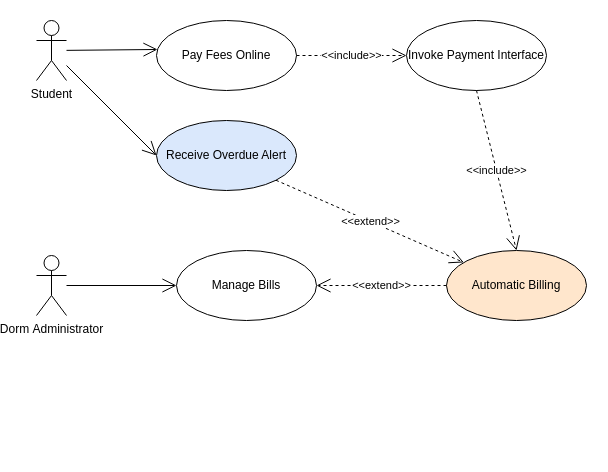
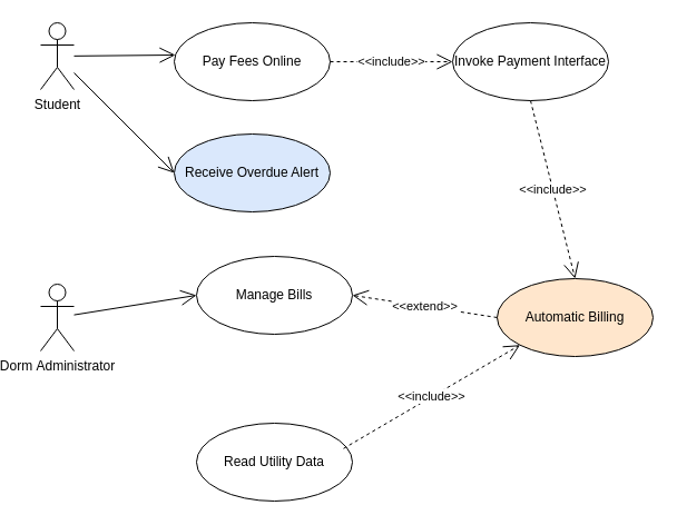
  <mxCell id="0" />
  <mxCell id="1" parent="0" />
  <mxCell id="2" value="Student" style="shape=umlActor;verticalLabelPosition=bottom;verticalAlign=top;html=1;" parent="1" vertex="1"><mxGeometry x="20" y="20" width="30" height="60" as="geometry" /></mxCell>
  <mxCell id="3" value="Dorm&amp;nbsp;&lt;span style=&quot;background-color: transparent; color: light-dark(rgb(0, 0, 0), rgb(255, 255, 255));&quot;&gt;Administrator&lt;/span&gt;" style="shape=umlActor;verticalLabelPosition=bottom;verticalAlign=top;html=1;" parent="1" vertex="1"><mxGeometry x="20" y="255" width="30" height="60" as="geometry" /></mxCell>
  <mxCell id="4" value="" style="endArrow=open;endFill=1;endSize=12;html=1;rounded=0;entryX=0;entryY=0.5;entryDx=0;entryDy=0;" parent="1" source="3" target="10" edge="1"><mxGeometry width="160" relative="1" as="geometry"><mxPoint x="60" y="295" as="sourcePoint" /><mxPoint x="200" y="295" as="targetPoint" /></mxGeometry></mxCell>
  <mxCell id="5" value="" style="endArrow=open;endFill=1;endSize=12;html=1;rounded=0;entryX=0.007;entryY=0.414;entryDx=0;entryDy=0;entryPerimeter=0;" parent="1" source="2" target="6" edge="1"><mxGeometry width="160" relative="1" as="geometry"><mxPoint x="30" y="110" as="sourcePoint" /><mxPoint x="180" y="73" as="targetPoint" /></mxGeometry></mxCell>
  <mxCell id="6" value="Pay Fees Online" style="ellipse;whiteSpace=wrap;html=1;" parent="1" vertex="1"><mxGeometry x="140" y="20" width="140" height="70" as="geometry" /></mxCell>
  <mxCell id="7" value="Invoke Payment Interface" style="ellipse;whiteSpace=wrap;html=1;" parent="1" vertex="1"><mxGeometry x="390" y="20" width="140" height="70" as="geometry" /></mxCell>
  <mxCell id="8" value="" style="endArrow=open;endFill=1;endSize=12;html=1;rounded=0;entryX=0;entryY=0.5;entryDx=0;entryDy=0;" parent="1" source="2" target="9" edge="1"><mxGeometry width="160" relative="1" as="geometry"><mxPoint x="80" y="41" as="sourcePoint" /><mxPoint x="130" y="110" as="targetPoint" /></mxGeometry></mxCell>
  <mxCell id="9" value="Receive Overdue Alert" style="ellipse;whiteSpace=wrap;html=1;fillColor=#dae8fc;" parent="1" vertex="1"><mxGeometry x="140" y="120" width="140" height="70" as="geometry" /></mxCell>
- <mxCell id="10" value="Manage Bills" style="ellipse;whiteSpace=wrap;html=1;" parent="1" vertex="1"><mxGeometry x="160" y="250" width="140" height="70" as="geometry" /></mxCell>
+ <mxCell id="10" value="Manage Bills" style="ellipse;whiteSpace=wrap;html=1;" parent="1" vertex="1"><mxGeometry x="160" y="230" width="140" height="70" as="geometry" /></mxCell>
  <mxCell id="11" value="Automatic Billing" style="ellipse;whiteSpace=wrap;html=1;fillColor=#ffe6cc;" parent="1" vertex="1"><mxGeometry x="430" y="250" width="140" height="70" as="geometry" /></mxCell>
+ <mxCell id="12" value="Read Utility Data" style="ellipse;whiteSpace=wrap;html=1;" parent="1" vertex="1"><mxGeometry x="160" y="380" width="140" height="70" as="geometry" /></mxCell>
  <mxCell id="13" value="&amp;lt;&amp;lt;include&amp;gt;&amp;gt;" style="endArrow=open;endSize=12;dashed=1;html=1;rounded=0;exitX=1;exitY=0.5;exitDx=0;exitDy=0;entryX=0;entryY=0.5;entryDx=0;entryDy=0;" edge="1" parent="1" source="6" target="7"><mxGeometry width="160" relative="1" as="geometry"><mxPoint x="310" y="20" as="sourcePoint" /><mxPoint x="470" y="20" as="targetPoint" /></mxGeometry></mxCell>
  <mxCell id="14" value="&amp;lt;&amp;lt;include&amp;gt;&amp;gt;" style="endArrow=open;endSize=12;dashed=1;html=1;rounded=0;exitX=0.5;exitY=1;exitDx=0;exitDy=0;entryX=0.5;entryY=0;entryDx=0;entryDy=0;" edge="1" parent="1" source="7" target="11"><mxGeometry width="160" relative="1" as="geometry"><mxPoint x="460" y="160" as="sourcePoint" /><mxPoint x="570" y="160" as="targetPoint" /></mxGeometry></mxCell>
- <mxCell id="15" value="&amp;lt;&amp;lt;extend&amp;gt;&amp;gt;" style="endArrow=open;endSize=12;dashed=1;html=1;rounded=0;exitX=1;exitY=1;exitDx=0;exitDy=0;" edge="1" parent="1" source="9" target="11"><mxGeometry width="160" relative="1" as="geometry"><mxPoint x="380" y="170" as="sourcePoint" /><mxPoint x="390" y="300" as="targetPoint" /><mxPoint as="offset" /></mxGeometry></mxCell>
+ <mxCell id="16" value="&amp;lt;&amp;lt;include&amp;gt;&amp;gt;" style="endArrow=open;endSize=12;dashed=1;html=1;rounded=0;exitX=0.943;exitY=0.325;exitDx=0;exitDy=0;entryX=0;entryY=1;entryDx=0;entryDy=0;exitPerimeter=0;" edge="1" parent="1" source="12" target="11"><mxGeometry width="160" relative="1" as="geometry"><mxPoint x="660" y="270" as="sourcePoint" /><mxPoint x="700" y="430" as="targetPoint" /></mxGeometry></mxCell>
  <mxCell id="17" value="&amp;lt;&amp;lt;extend&amp;gt;&amp;gt;" style="endArrow=open;endSize=12;dashed=1;html=1;rounded=0;exitX=0;exitY=0.5;exitDx=0;exitDy=0;entryX=1;entryY=0.5;entryDx=0;entryDy=0;" edge="1" parent="1" source="11" target="10"><mxGeometry width="160" relative="1" as="geometry"><mxPoint x="340" y="280" as="sourcePoint" /><mxPoint x="527" y="362" as="targetPoint" /><mxPoint as="offset" /></mxGeometry></mxCell>
